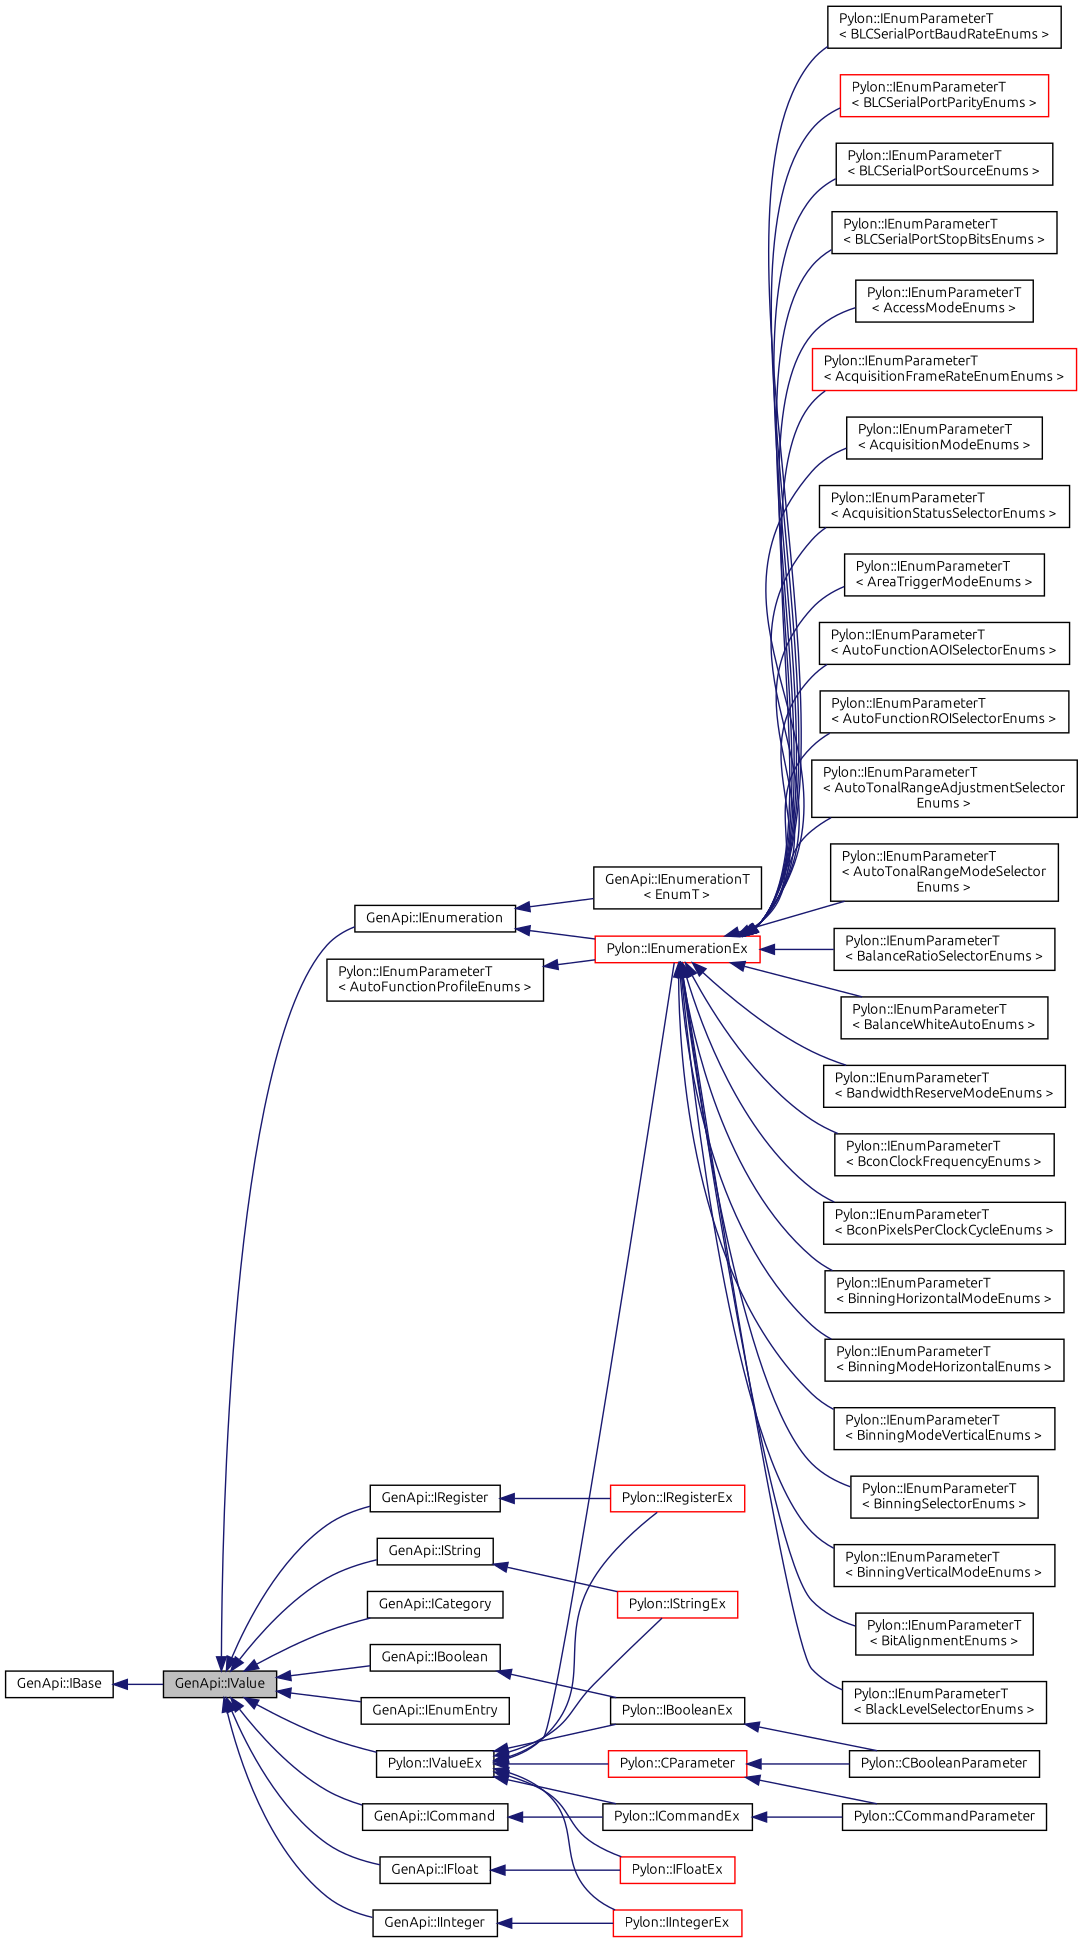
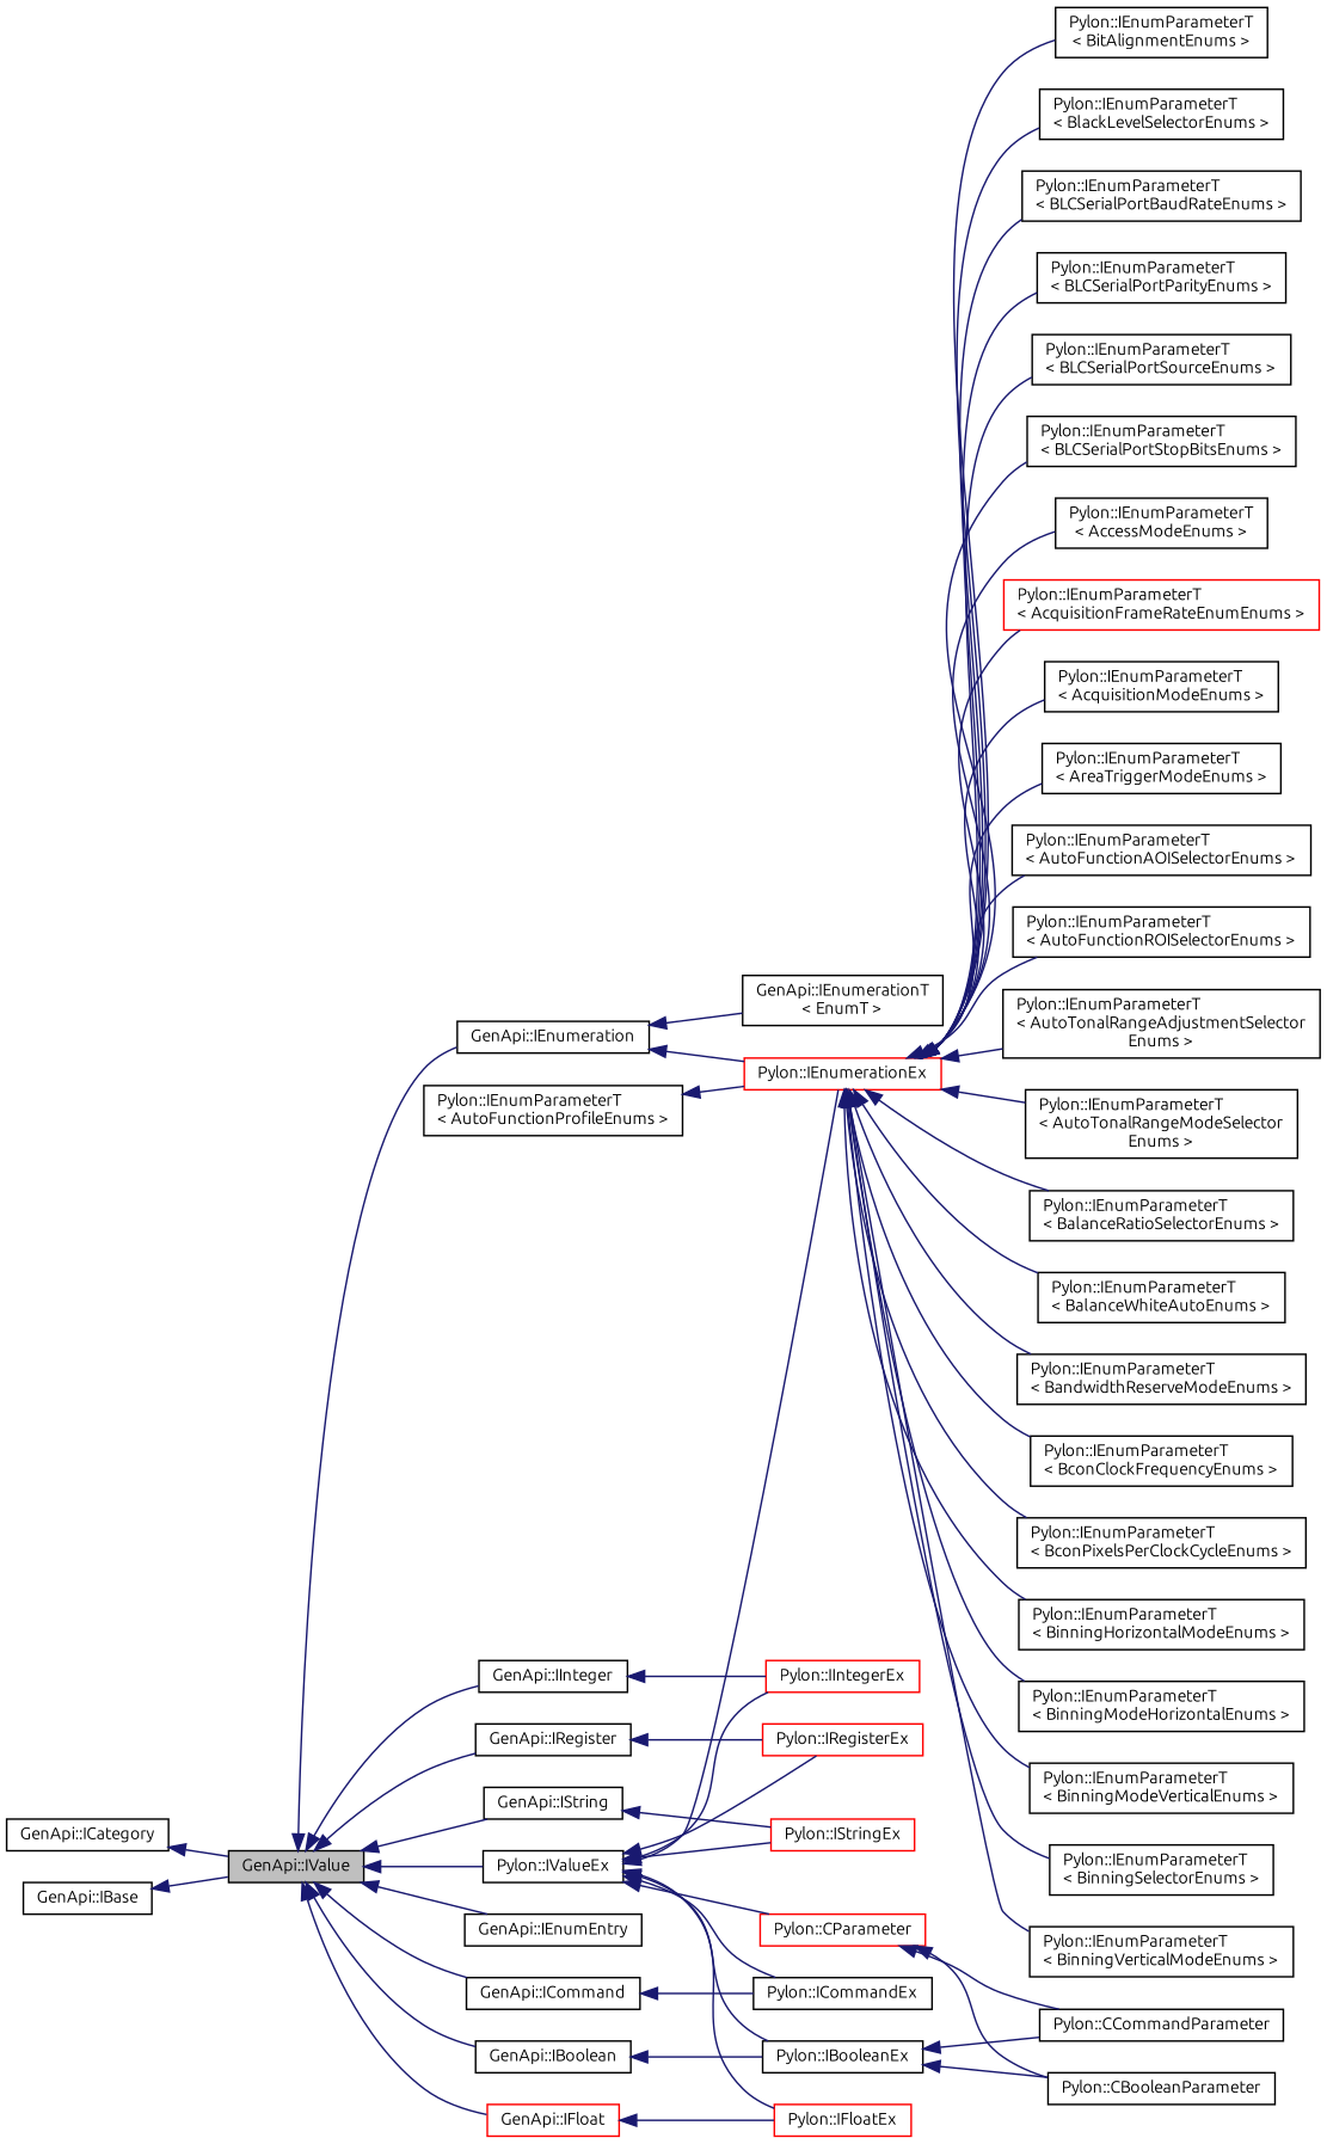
  digraph {
    fontname=Ubuntu
    rankdir=LR
    node [color=black fillcolor=white fontname=Ubuntu fontsize=10 shape=record style=filled]
    edge [color=midnightblue dir=back fontname=Ubuntu fontsize=10 labelfontname=Helvetica labelfontsize=10 style=solid]
    n1 [fillcolor=grey75 fontcolor=black height=0.2 label="GenApi::IValue" width=0.4]
    n2 [height=0.2 label="GenApi::IBoolean" width=0.4]
    n3 [height=0.2 label="GenApi::ICategory" width=0.4]
    n4 [height=0.2 label="GenApi::ICommand" width=0.4]
    n5 [height=0.2 label="GenApi::IEnumEntry" width=0.4]
    n6 [height=0.2 label="GenApi::IEnumeration" width=0.4]
-   n7 [height=0.2 label="GenApi::IFloat" width=0.4]
+   n7 [color=red height=0.2 label="GenApi::IFloat" width=0.4]
    n8 [height=0.2 label="GenApi::IInteger" width=0.4]
    n9 [height=0.2 label="GenApi::IRegister" width=0.4]
    n10 [height=0.2 label="GenApi::IString" width=0.4]
    n11 [height=0.2 label="Pylon::IValueEx" width=0.4]
    n12 [height=0.2 label="Pylon::IBooleanEx" width=0.4]
    n13 [height=0.2 label="Pylon::ICommandEx" width=0.4]
    n14 [height=0.2 label="GenApi::IEnumerationT\l\< EnumT \>" width=0.4]
    n15 [color=red height=0.2 label="Pylon::IEnumerationEx" width=0.4]
    n16 [color=red height=0.2 label="Pylon::IFloatEx" width=0.4]
    n17 [color=red height=0.2 label="Pylon::IIntegerEx" width=0.4]
    n18 [color=red height=0.2 label="Pylon::IRegisterEx" width=0.4]
    n19 [color=red height=0.2 label="Pylon::IStringEx" width=0.4]
    n20 [color=red height=0.2 label="Pylon::CParameter" width=0.4]
    n21 [height=0.2 label="GenApi::IBase" width=0.4]
    n22 [height=0.2 label="Pylon::CBooleanParameter" width=0.4]
    n23 [height=0.2 label="Pylon::CCommandParameter" width=0.4]
    n24 [height=0.2 label="Pylon::IEnumParameterT\l\< AccessModeEnums \>" width=0.4]
    n25 [color=red height=0.2 label="Pylon::IEnumParameterT\l\< AcquisitionFrameRateEnumEnums \>" width=0.4]
    n26 [height=0.2 label="Pylon::IEnumParameterT\l\< AcquisitionModeEnums \>" width=0.4]
-   n27 [height=0.2 label="Pylon::IEnumParameterT\l\< AcquisitionStatusSelectorEnums \>" width=0.4]
    n28 [height=0.2 label="Pylon::IEnumParameterT\l\< AreaTriggerModeEnums \>" width=0.4]
    n29 [height=0.2 label="Pylon::IEnumParameterT\l\< AutoFunctionAOISelectorEnums \>" width=0.4]
    n30 [height=0.2 label="Pylon::IEnumParameterT\l\< AutoFunctionROISelectorEnums \>" width=0.4]
    n31 [height=0.2 label="Pylon::IEnumParameterT\l\< AutoTonalRangeAdjustmentSelector\lEnums \>" width=0.4]
    n32 [height=0.2 label="Pylon::IEnumParameterT\l\< AutoTonalRangeModeSelector\lEnums \>" width=0.4]
    n33 [height=0.2 label="Pylon::IEnumParameterT\l\< BalanceRatioSelectorEnums \>" width=0.4]
    n34 [height=0.2 label="Pylon::IEnumParameterT\l\< BalanceWhiteAutoEnums \>" width=0.4]
    n35 [height=0.2 label="Pylon::IEnumParameterT\l\< BandwidthReserveModeEnums \>" width=0.4]
    n36 [height=0.2 label="Pylon::IEnumParameterT\l\< BconClockFrequencyEnums \>" width=0.4]
    n37 [height=0.2 label="Pylon::IEnumParameterT\l\< BconPixelsPerClockCycleEnums \>" width=0.4]
    n38 [height=0.2 label="Pylon::IEnumParameterT\l\< BinningHorizontalModeEnums \>" width=0.4]
    n39 [height=0.2 label="Pylon::IEnumParameterT\l\< BinningModeHorizontalEnums \>" width=0.4]
    n40 [height=0.2 label="Pylon::IEnumParameterT\l\< BinningModeVerticalEnums \>" width=0.4]
    n41 [height=0.2 label="Pylon::IEnumParameterT\l\< BinningSelectorEnums \>" width=0.4]
    n42 [height=0.2 label="Pylon::IEnumParameterT\l\< BinningVerticalModeEnums \>" width=0.4]
    n43 [height=0.2 label="Pylon::IEnumParameterT\l\< BitAlignmentEnums \>" width=0.4]
    n44 [height=0.2 label="Pylon::IEnumParameterT\l\< BlackLevelSelectorEnums \>" width=0.4]
    n45 [height=0.2 label="Pylon::IEnumParameterT\l\< BLCSerialPortBaudRateEnums \>" width=0.4]
-   n46 [color=red height=0.2 label="Pylon::IEnumParameterT\l\< BLCSerialPortParityEnums \>" width=0.4]
+   n46 [height=0.2 label="Pylon::IEnumParameterT\l\< BLCSerialPortParityEnums \>" width=0.4]
    n47 [height=0.2 label="Pylon::IEnumParameterT\l\< BLCSerialPortSourceEnums \>" width=0.4]
    n48 [height=0.2 label="Pylon::IEnumParameterT\l\< BLCSerialPortStopBitsEnums \>" width=0.4]
    n49 [height=0.2 label="Pylon::IEnumParameterT\l\< AutoFunctionProfileEnums \>" width=0.4]
    n1 -> n2
-   n1 -> n3
+   n3 -> n1
    n1 -> n4
    n1 -> n5
    n1 -> n6
    n1 -> n7
    n1 -> n8
    n1 -> n9
    n1 -> n10
    n1 -> n11
    n2 -> n12
    n4 -> n13
    n6 -> n14
    n6 -> n15
    n7 -> n16
    n8 -> n17
    n9 -> n18
    n10 -> n19
    n11 -> n12
    n11 -> n13
    n11 -> n15
    n11 -> n16
    n11 -> n17
    n11 -> n18
    n11 -> n19
    n11 -> n20
    n12 -> n22
-   n13 -> n23
+   n12 -> n23
    n15 -> n24
    n15 -> n25
    n15 -> n26
-   n15 -> n27
    n15 -> n28
    n15 -> n29
    n15 -> n30
    n15 -> n31
    n15 -> n32
    n15 -> n33
    n15 -> n34
    n15 -> n35
    n15 -> n36
    n15 -> n37
    n15 -> n38
    n15 -> n39
    n15 -> n40
    n15 -> n41
    n15 -> n42
    n15 -> n43
    n15 -> n44
    n15 -> n45
    n15 -> n46
    n15 -> n47
    n15 -> n48
    n20 -> n22
    n20 -> n23
    n21 -> n1
    n49 -> n15
  }
